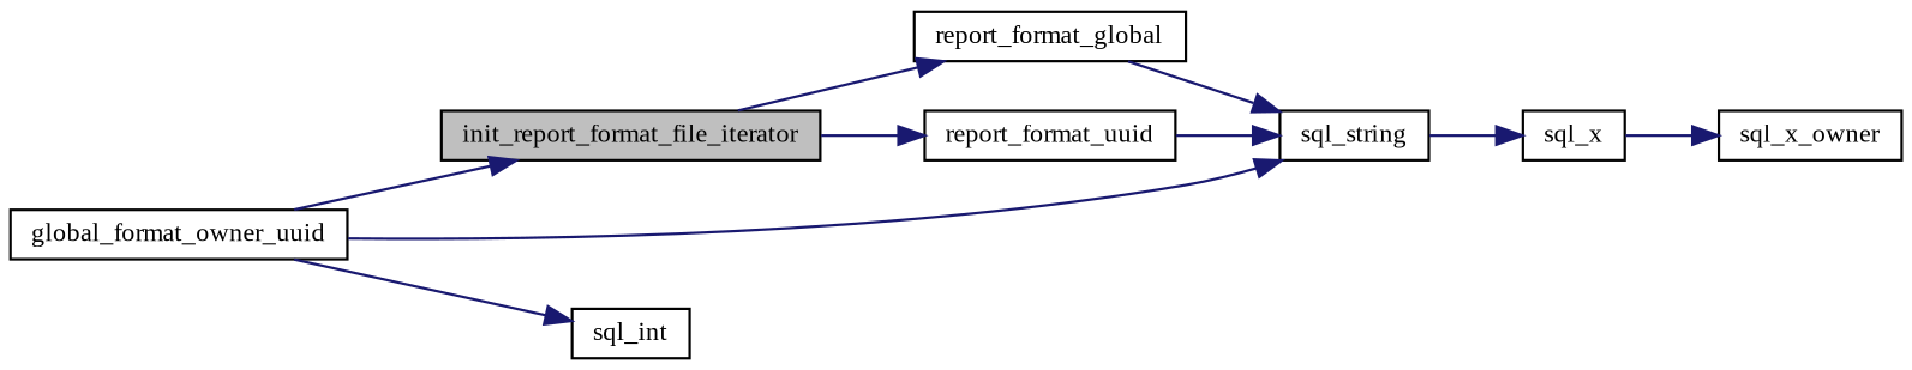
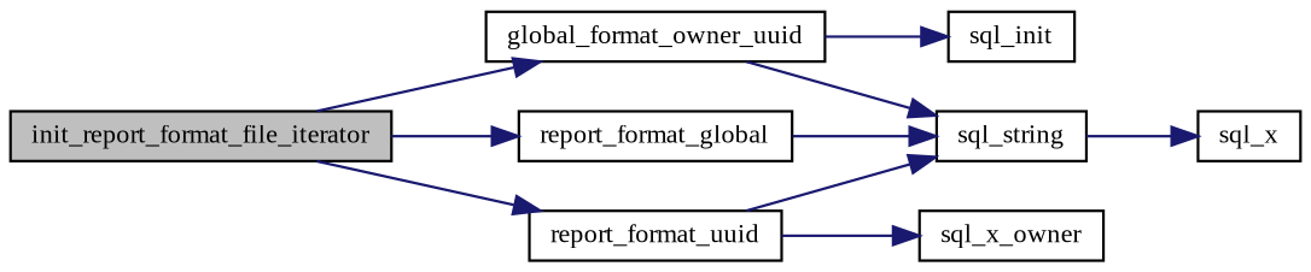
  digraph {
    fontname="Liberation Serif"
    rankdir=LR
    node [color=black fontname="Liberation Serif" fontsize=10 shape=record]
    edge [color=midnightblue fontname="Liberation Serif" fontsize=10 labelfontname=FreeSans labelfontsize=10 style=solid]
    n1 [fillcolor=grey75 fontcolor=black height=0.2 label=init_report_format_file_iterator style=filled width=0.4]
    n2 [height=0.2 label=report_format_global width=0.4]
    n3 [height=0.2 label=global_format_owner_uuid width=0.4]
    n4 [height=0.2 label=report_format_uuid width=0.4]
    n5 [height=0.2 label=sql_string width=0.4]
-   n6 [height=0.2 label=sql_int width=0.4]
+   n6 [height=0.2 label=sql_init width=0.4]
    n7 [height=0.2 label=sql_x width=0.4]
    n8 [height=0.2 label=sql_x_owner width=0.4]
    n1 -> n2
-   n3 -> n1
+   n1 -> n3
    n1 -> n4
    n2 -> n5
    n3 -> n5
    n3 -> n6
    n4 -> n5
    n5 -> n7
-   n7 -> n8
+   n4 -> n8
  }
